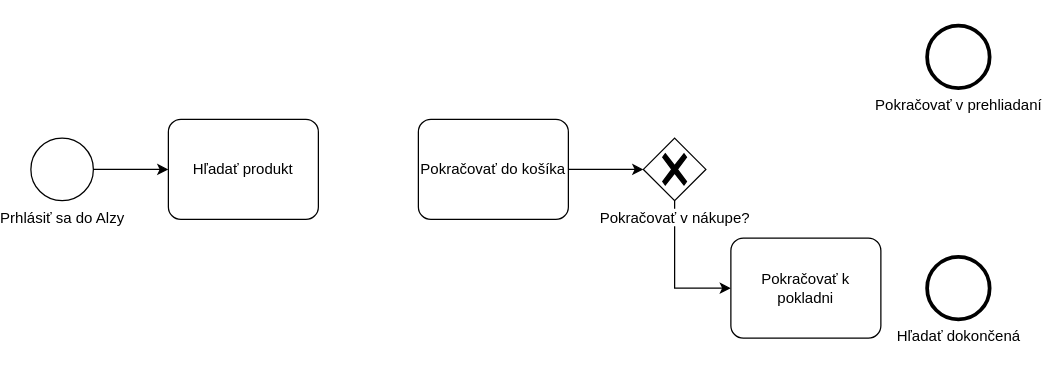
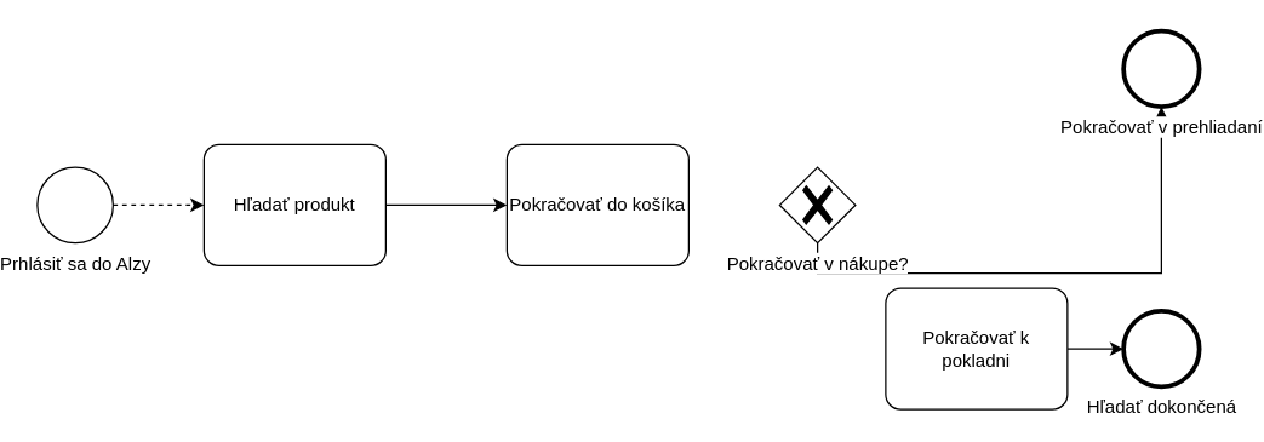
  <mxCell id="0" />
  <mxCell id="1" parent="0" />
- <mxCell id="2" style="edgeStyle=orthogonalEdgeStyle;rounded=0;orthogonalLoop=1;jettySize=auto;html=1;exitX=1;exitY=0.5;exitDx=0;exitDy=0;exitPerimeter=0;entryX=0;entryY=0.5;entryDx=0;entryDy=0;entryPerimeter=0;" edge="1" parent="1" source="3" target="5"><mxGeometry relative="1" as="geometry" /></mxCell>
+ <mxCell id="2" style="edgeStyle=orthogonalEdgeStyle;rounded=0;orthogonalLoop=1;jettySize=auto;html=1;exitX=1;exitY=0.5;exitDx=0;exitDy=0;exitPerimeter=0;entryX=0;entryY=0.5;entryDx=0;entryDy=0;entryPerimeter=0;dashed=1;" edge="1" parent="1" source="3" target="5"><mxGeometry relative="1" as="geometry" /></mxCell>
  <mxCell id="3" value="Prhlásiť sa do Alzy" style="points=[[0.145,0.145,0],[0.5,0,0],[0.855,0.145,0],[1,0.5,0],[0.855,0.855,0],[0.5,1,0],[0.145,0.855,0],[0,0.5,0]];shape=mxgraph.bpmn.event;html=1;verticalLabelPosition=bottom;labelBackgroundColor=#ffffff;verticalAlign=top;align=center;perimeter=ellipsePerimeter;outlineConnect=0;aspect=fixed;outline=standard;symbol=general;" vertex="1" parent="1"><mxGeometry x="20" y="110" width="50" height="50" as="geometry" /></mxCell>
+ <mxCell id="4" value="" style="edgeStyle=orthogonalEdgeStyle;rounded=0;orthogonalLoop=1;jettySize=auto;html=1;" edge="1" parent="1" source="5" target="7"><mxGeometry relative="1" as="geometry" /></mxCell>
  <mxCell id="5" value="Hľadať produkt" style="points=[[0.25,0,0],[0.5,0,0],[0.75,0,0],[1,0.25,0],[1,0.5,0],[1,0.75,0],[0.75,1,0],[0.5,1,0],[0.25,1,0],[0,0.75,0],[0,0.5,0],[0,0.25,0]];shape=mxgraph.bpmn.task;whiteSpace=wrap;rectStyle=rounded;size=10;taskMarker=abstract;" vertex="1" parent="1"><mxGeometry x="130" y="95" width="120" height="80" as="geometry" /></mxCell>
- <mxCell id="6" style="edgeStyle=orthogonalEdgeStyle;rounded=0;orthogonalLoop=1;jettySize=auto;html=1;exitX=1;exitY=0.5;exitDx=0;exitDy=0;exitPerimeter=0;entryX=0;entryY=0.5;entryDx=0;entryDy=0;entryPerimeter=0;" edge="1" parent="1" source="7" target="9"><mxGeometry relative="1" as="geometry" /></mxCell>
  <mxCell id="7" value="Pokračovať do košíka" style="points=[[0.25,0,0],[0.5,0,0],[0.75,0,0],[1,0.25,0],[1,0.5,0],[1,0.75,0],[0.75,1,0],[0.5,1,0],[0.25,1,0],[0,0.75,0],[0,0.5,0],[0,0.25,0]];shape=mxgraph.bpmn.task;whiteSpace=wrap;rectStyle=rounded;size=10;taskMarker=abstract;" vertex="1" parent="1"><mxGeometry x="330" y="95" width="120" height="80" as="geometry" /></mxCell>
- <mxCell id="8" style="edgeStyle=orthogonalEdgeStyle;rounded=0;orthogonalLoop=1;jettySize=auto;html=1;exitX=0.5;exitY=1;exitDx=0;exitDy=0;exitPerimeter=0;entryX=0;entryY=0.5;entryDx=0;entryDy=0;entryPerimeter=0;" edge="1" parent="1" source="9" target="13"><mxGeometry relative="1" as="geometry" /></mxCell>
+ <mxCell id="8" style="edgeStyle=orthogonalEdgeStyle;rounded=0;orthogonalLoop=1;jettySize=auto;html=1;exitX=0.5;exitY=1;exitDx=0;exitDy=0;exitPerimeter=0;" edge="1" parent="1" source="9" target="11"><mxGeometry relative="1" as="geometry" /></mxCell>
  <mxCell id="9" value="Pokračovať v nákupe?" style="points=[[0.25,0.25,0],[0.5,0,0],[0.75,0.25,0],[1,0.5,0],[0.75,0.75,0],[0.5,1,0],[0.25,0.75,0],[0,0.5,0]];shape=mxgraph.bpmn.gateway2;html=1;verticalLabelPosition=bottom;labelBackgroundColor=#ffffff;verticalAlign=top;align=center;perimeter=rhombusPerimeter;outlineConnect=0;outline=none;symbol=none;gwType=exclusive;" vertex="1" parent="1"><mxGeometry x="510" y="110" width="50" height="50" as="geometry" /></mxCell>
  <mxCell id="10" value="Hľadať dokončená" style="points=[[0.145,0.145,0],[0.5,0,0],[0.855,0.145,0],[1,0.5,0],[0.855,0.855,0],[0.5,1,0],[0.145,0.855,0],[0,0.5,0]];shape=mxgraph.bpmn.event;html=1;verticalLabelPosition=bottom;labelBackgroundColor=#ffffff;verticalAlign=top;align=center;perimeter=ellipsePerimeter;outlineConnect=0;aspect=fixed;outline=end;symbol=terminate2;" vertex="1" parent="1"><mxGeometry x="737" y="205" width="50" height="50" as="geometry" /></mxCell>
  <mxCell id="11" value="Pokračovať v prehliadaní" style="points=[[0.145,0.145,0],[0.5,0,0],[0.855,0.145,0],[1,0.5,0],[0.855,0.855,0],[0.5,1,0],[0.145,0.855,0],[0,0.5,0]];shape=mxgraph.bpmn.event;html=1;verticalLabelPosition=bottom;labelBackgroundColor=#ffffff;verticalAlign=top;align=center;perimeter=ellipsePerimeter;outlineConnect=0;aspect=fixed;outline=end;symbol=terminate2;" vertex="1" parent="1"><mxGeometry x="737" y="20" width="50" height="50" as="geometry" /></mxCell>
+ <mxCell id="12" style="edgeStyle=orthogonalEdgeStyle;rounded=0;orthogonalLoop=1;jettySize=auto;html=1;exitX=1;exitY=0.5;exitDx=0;exitDy=0;exitPerimeter=0;" edge="1" parent="1" source="13" target="10"><mxGeometry relative="1" as="geometry" /></mxCell>
  <mxCell id="13" value="Pokračovať k pokladni" style="points=[[0.25,0,0],[0.5,0,0],[0.75,0,0],[1,0.25,0],[1,0.5,0],[1,0.75,0],[0.75,1,0],[0.5,1,0],[0.25,1,0],[0,0.75,0],[0,0.5,0],[0,0.25,0]];shape=mxgraph.bpmn.task;whiteSpace=wrap;rectStyle=rounded;size=10;taskMarker=abstract;" vertex="1" parent="1"><mxGeometry x="580" y="190" width="120" height="80" as="geometry" /></mxCell>
